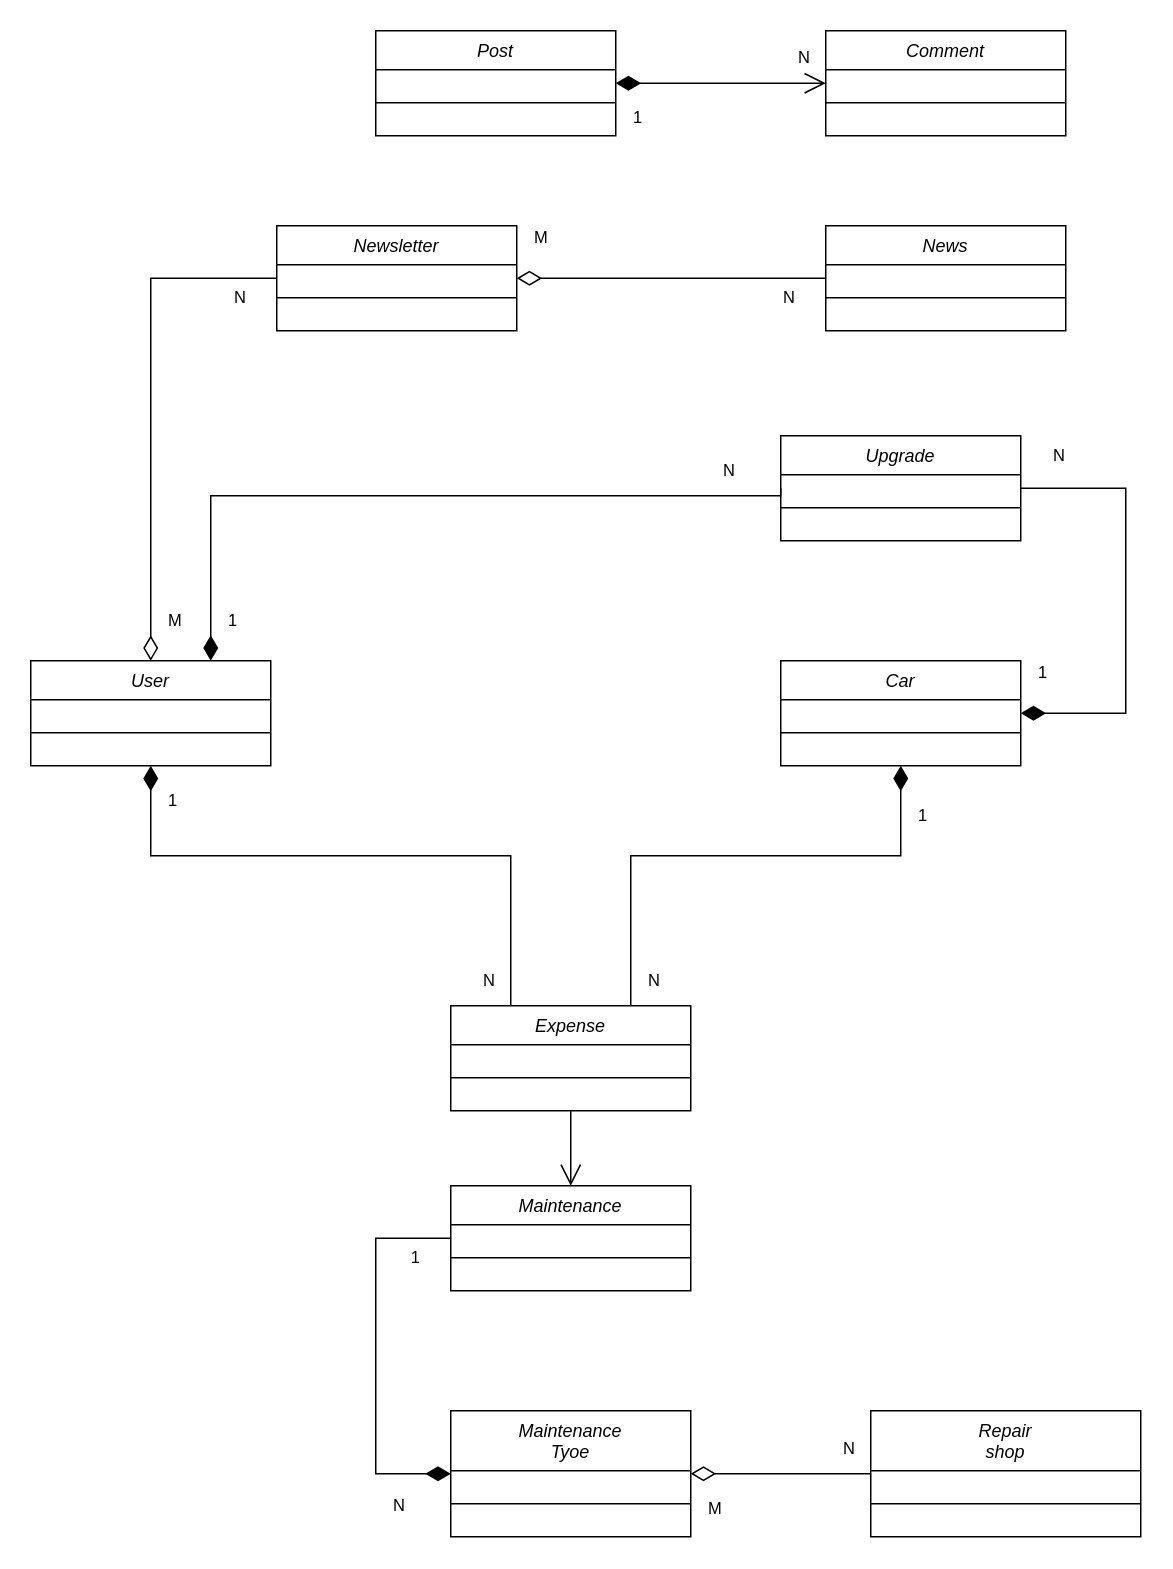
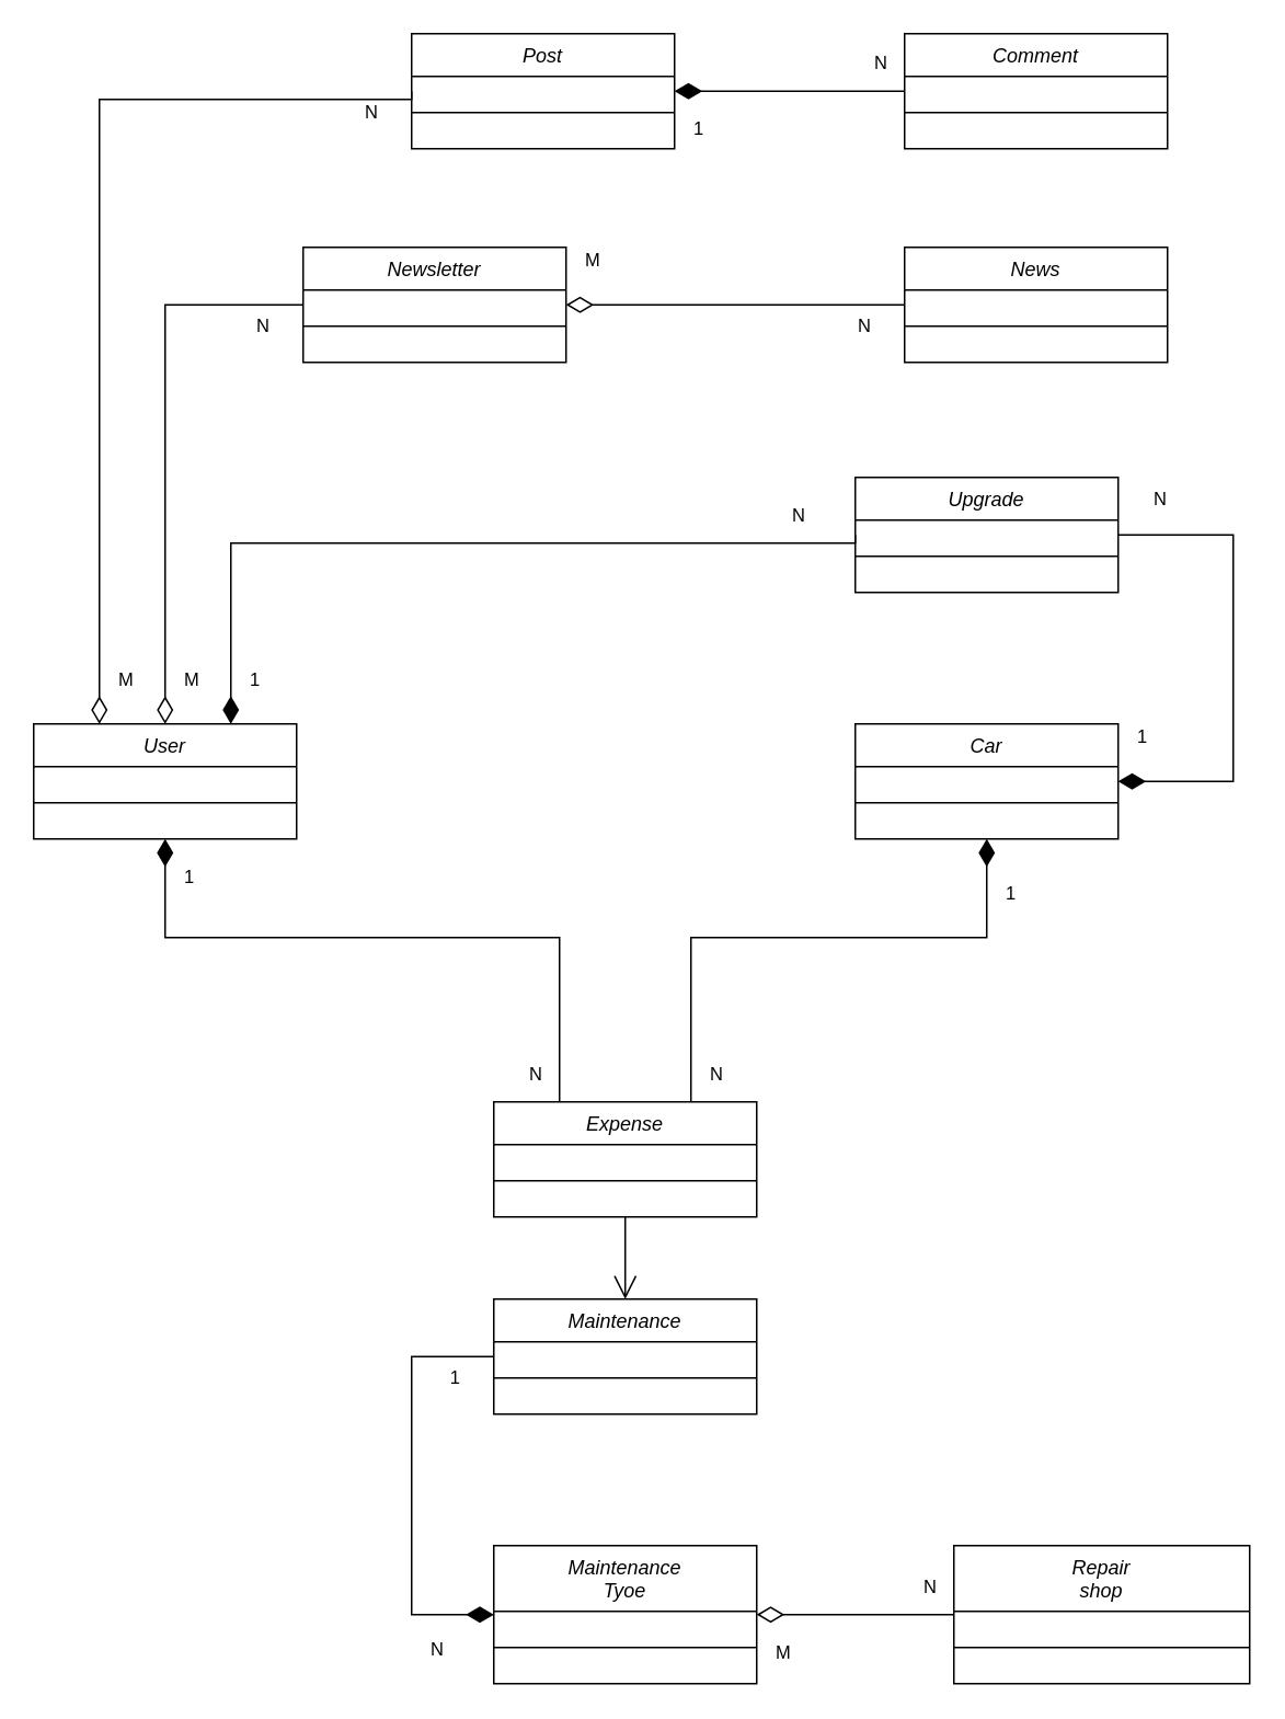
  <mxCell id="0" />
  <mxCell id="1" parent="0" />
  <mxCell id="2" value="User&#10;" style="swimlane;fontStyle=2;align=center;verticalAlign=top;childLayout=stackLayout;horizontal=1;startSize=26;horizontalStack=0;resizeParent=1;resizeLast=0;collapsible=1;marginBottom=0;rounded=0;shadow=0;strokeWidth=1;" parent="1" vertex="1"><mxGeometry x="20" y="440" width="160" height="70" as="geometry"><mxRectangle x="230" y="140" width="160" height="26" as="alternateBounds" /></mxGeometry></mxCell>
  <mxCell id="3" value="" style="line;html=1;strokeWidth=1;align=left;verticalAlign=middle;spacingTop=-1;spacingLeft=3;spacingRight=3;rotatable=0;labelPosition=right;points=[];portConstraint=eastwest;" parent="2" vertex="1"><mxGeometry y="26" width="160" height="44" as="geometry" /></mxCell>
  <mxCell id="4" value="News" style="swimlane;fontStyle=2;align=center;verticalAlign=top;childLayout=stackLayout;horizontal=1;startSize=26;horizontalStack=0;resizeParent=1;resizeLast=0;collapsible=1;marginBottom=0;rounded=0;shadow=0;strokeWidth=1;" vertex="1" parent="1"><mxGeometry x="550" y="150" width="160" height="70" as="geometry"><mxRectangle x="230" y="140" width="160" height="26" as="alternateBounds" /></mxGeometry></mxCell>
  <mxCell id="5" value="" style="line;html=1;strokeWidth=1;align=left;verticalAlign=middle;spacingTop=-1;spacingLeft=3;spacingRight=3;rotatable=0;labelPosition=right;points=[];portConstraint=eastwest;" vertex="1" parent="4"><mxGeometry y="26" width="160" height="44" as="geometry" /></mxCell>
+ <mxCell id="6" value="" style="endArrow=none;html=1;endSize=12;startArrow=diamondThin;startSize=14;startFill=0;edgeStyle=orthogonalEdgeStyle;rounded=0;endFill=0;exitX=0.25;exitY=0;exitDx=0;exitDy=0;entryX=0;entryY=0.5;entryDx=0;entryDy=0;" edge="1" parent="1" source="2" target="9"><mxGeometry relative="1" as="geometry"><mxPoint x="10" y="390" as="sourcePoint" /><mxPoint x="220" y="60" as="targetPoint" /><Array as="points"><mxPoint x="60" y="60" /><mxPoint x="250" y="60" /></Array></mxGeometry></mxCell>
+ <mxCell id="7" value="M" style="edgeLabel;resizable=0;html=1;align=left;verticalAlign=top;" connectable="0" vertex="1" parent="6"><mxGeometry x="-1" relative="1" as="geometry"><mxPoint x="10" y="-40" as="offset" /></mxGeometry></mxCell>
+ <mxCell id="8" value="N" style="edgeLabel;resizable=0;html=1;align=right;verticalAlign=top;" connectable="0" vertex="1" parent="6"><mxGeometry x="1" relative="1" as="geometry"><mxPoint x="-20" as="offset" /></mxGeometry></mxCell>
  <mxCell id="9" value="Post" style="swimlane;fontStyle=2;align=center;verticalAlign=top;childLayout=stackLayout;horizontal=1;startSize=26;horizontalStack=0;resizeParent=1;resizeLast=0;collapsible=1;marginBottom=0;rounded=0;shadow=0;strokeWidth=1;" vertex="1" parent="1"><mxGeometry x="250" y="20" width="160" height="70" as="geometry"><mxRectangle x="230" y="140" width="160" height="26" as="alternateBounds" /></mxGeometry></mxCell>
  <mxCell id="10" value="" style="line;html=1;strokeWidth=1;align=left;verticalAlign=middle;spacingTop=-1;spacingLeft=3;spacingRight=3;rotatable=0;labelPosition=right;points=[];portConstraint=eastwest;" vertex="1" parent="9"><mxGeometry y="26" width="160" height="44" as="geometry" /></mxCell>
  <mxCell id="11" value="Car" style="swimlane;fontStyle=2;align=center;verticalAlign=top;childLayout=stackLayout;horizontal=1;startSize=26;horizontalStack=0;resizeParent=1;resizeLast=0;collapsible=1;marginBottom=0;rounded=0;shadow=0;strokeWidth=1;" vertex="1" parent="1"><mxGeometry x="520" y="440" width="160" height="70" as="geometry"><mxRectangle x="230" y="140" width="160" height="26" as="alternateBounds" /></mxGeometry></mxCell>
  <mxCell id="12" value="" style="line;html=1;strokeWidth=1;align=left;verticalAlign=middle;spacingTop=-1;spacingLeft=3;spacingRight=3;rotatable=0;labelPosition=right;points=[];portConstraint=eastwest;" vertex="1" parent="11"><mxGeometry y="26" width="160" height="44" as="geometry" /></mxCell>
  <mxCell id="13" value="Expense" style="swimlane;fontStyle=2;align=center;verticalAlign=top;childLayout=stackLayout;horizontal=1;startSize=26;horizontalStack=0;resizeParent=1;resizeLast=0;collapsible=1;marginBottom=0;rounded=0;shadow=0;strokeWidth=1;" vertex="1" parent="1"><mxGeometry x="300" y="670" width="160" height="70" as="geometry"><mxRectangle x="230" y="140" width="160" height="26" as="alternateBounds" /></mxGeometry></mxCell>
  <mxCell id="14" value="" style="line;html=1;strokeWidth=1;align=left;verticalAlign=middle;spacingTop=-1;spacingLeft=3;spacingRight=3;rotatable=0;labelPosition=right;points=[];portConstraint=eastwest;" vertex="1" parent="13"><mxGeometry y="26" width="160" height="44" as="geometry" /></mxCell>
  <mxCell id="15" value="" style="endArrow=none;html=1;endSize=12;startArrow=diamondThin;startSize=14;startFill=1;edgeStyle=orthogonalEdgeStyle;rounded=0;endFill=0;entryX=0.25;entryY=0;entryDx=0;entryDy=0;exitX=0.5;exitY=1;exitDx=0;exitDy=0;" edge="1" parent="1" source="2" target="13"><mxGeometry relative="1" as="geometry"><mxPoint x="50" y="460" as="sourcePoint" /><mxPoint x="344" y="573" as="targetPoint" /><Array as="points"><mxPoint x="100" y="570" /><mxPoint x="340" y="570" /></Array></mxGeometry></mxCell>
  <mxCell id="16" value="1" style="edgeLabel;resizable=0;html=1;align=left;verticalAlign=top;" connectable="0" vertex="1" parent="15"><mxGeometry x="-1" relative="1" as="geometry"><mxPoint x="10" y="10" as="offset" /></mxGeometry></mxCell>
  <mxCell id="17" value="N" style="edgeLabel;resizable=0;html=1;align=right;verticalAlign=top;" connectable="0" vertex="1" parent="15"><mxGeometry x="1" relative="1" as="geometry"><mxPoint x="-10" y="-30" as="offset" /></mxGeometry></mxCell>
  <mxCell id="18" value="" style="endArrow=none;html=1;endSize=12;startArrow=diamondThin;startSize=14;startFill=1;edgeStyle=orthogonalEdgeStyle;rounded=0;endFill=0;exitX=0.5;exitY=1;exitDx=0;exitDy=0;entryX=0.75;entryY=0;entryDx=0;entryDy=0;" edge="1" parent="1" source="11" target="13"><mxGeometry relative="1" as="geometry"><mxPoint x="479.94" y="520" as="sourcePoint" /><mxPoint x="300" y="590" as="targetPoint" /><Array as="points"><mxPoint x="520" y="570" /><mxPoint x="290" y="570" /></Array></mxGeometry></mxCell>
  <mxCell id="19" value="1" style="edgeLabel;resizable=0;html=1;align=left;verticalAlign=top;" connectable="0" vertex="1" parent="18"><mxGeometry x="-1" relative="1" as="geometry"><mxPoint x="10" y="20" as="offset" /></mxGeometry></mxCell>
  <mxCell id="20" value="N" style="edgeLabel;resizable=0;html=1;align=right;verticalAlign=top;" connectable="0" vertex="1" parent="18"><mxGeometry x="1" relative="1" as="geometry"><mxPoint x="20" y="-30" as="offset" /></mxGeometry></mxCell>
  <mxCell id="21" value="Maintenance" style="swimlane;fontStyle=2;align=center;verticalAlign=top;childLayout=stackLayout;horizontal=1;startSize=26;horizontalStack=0;resizeParent=1;resizeLast=0;collapsible=1;marginBottom=0;rounded=0;shadow=0;strokeWidth=1;" vertex="1" parent="1"><mxGeometry x="300" y="790" width="160" height="70" as="geometry"><mxRectangle x="230" y="140" width="160" height="26" as="alternateBounds" /></mxGeometry></mxCell>
  <mxCell id="22" value="" style="line;html=1;strokeWidth=1;align=left;verticalAlign=middle;spacingTop=-1;spacingLeft=3;spacingRight=3;rotatable=0;labelPosition=right;points=[];portConstraint=eastwest;" vertex="1" parent="21"><mxGeometry y="26" width="160" height="44" as="geometry" /></mxCell>
  <mxCell id="23" value="" style="endArrow=open;endFill=1;endSize=12;html=1;rounded=0;exitX=0.5;exitY=1;exitDx=0;exitDy=0;entryX=0.5;entryY=0;entryDx=0;entryDy=0;" edge="1" parent="1" source="13" target="21"><mxGeometry width="160" relative="1" as="geometry"><mxPoint x="344" y="740" as="sourcePoint" /><mxPoint x="504" y="740" as="targetPoint" /></mxGeometry></mxCell>
  <mxCell id="24" value="Repair&#10;shop" style="swimlane;fontStyle=2;align=center;verticalAlign=top;childLayout=stackLayout;horizontal=1;startSize=40;horizontalStack=0;resizeParent=1;resizeLast=0;collapsible=1;marginBottom=0;rounded=0;shadow=0;strokeWidth=1;" vertex="1" parent="1"><mxGeometry x="580" y="940" width="180" height="84" as="geometry"><mxRectangle x="230" y="140" width="160" height="26" as="alternateBounds" /></mxGeometry></mxCell>
  <mxCell id="25" value="" style="line;html=1;strokeWidth=1;align=left;verticalAlign=middle;spacingTop=-1;spacingLeft=3;spacingRight=3;rotatable=0;labelPosition=right;points=[];portConstraint=eastwest;" vertex="1" parent="24"><mxGeometry y="40" width="180" height="44" as="geometry" /></mxCell>
  <mxCell id="26" value="Comment" style="swimlane;fontStyle=2;align=center;verticalAlign=top;childLayout=stackLayout;horizontal=1;startSize=26;horizontalStack=0;resizeParent=1;resizeLast=0;collapsible=1;marginBottom=0;rounded=0;shadow=0;strokeWidth=1;" vertex="1" parent="1"><mxGeometry x="550" y="20" width="160" height="70" as="geometry"><mxRectangle x="230" y="140" width="160" height="26" as="alternateBounds" /></mxGeometry></mxCell>
  <mxCell id="27" value="" style="line;html=1;strokeWidth=1;align=left;verticalAlign=middle;spacingTop=-1;spacingLeft=3;spacingRight=3;rotatable=0;labelPosition=right;points=[];portConstraint=eastwest;" vertex="1" parent="26"><mxGeometry y="26" width="160" height="44" as="geometry" /></mxCell>
- <mxCell id="28" value="" style="endArrow=open;html=1;endSize=12;startArrow=diamondThin;startSize=14;startFill=1;edgeStyle=orthogonalEdgeStyle;rounded=0;endFill=0;entryX=0;entryY=0.5;entryDx=0;entryDy=0;exitX=1;exitY=0.5;exitDx=0;exitDy=0;" edge="1" parent="1" source="9" target="26"><mxGeometry relative="1" as="geometry"><mxPoint x="470" y="40" as="sourcePoint" /><mxPoint x="630" y="200" as="targetPoint" /><Array as="points"><mxPoint x="480" y="55" /><mxPoint x="480" y="55" /></Array></mxGeometry></mxCell>
+ <mxCell id="28" value="" style="endArrow=none;html=1;endSize=12;startArrow=diamondThin;startSize=14;startFill=1;edgeStyle=orthogonalEdgeStyle;rounded=0;endFill=0;entryX=0;entryY=0.5;entryDx=0;entryDy=0;exitX=1;exitY=0.5;exitDx=0;exitDy=0;" edge="1" parent="1" source="9" target="26"><mxGeometry relative="1" as="geometry"><mxPoint x="470" y="40" as="sourcePoint" /><mxPoint x="630" y="200" as="targetPoint" /><Array as="points"><mxPoint x="480" y="55" /><mxPoint x="480" y="55" /></Array></mxGeometry></mxCell>
  <mxCell id="29" value="1" style="edgeLabel;resizable=0;html=1;align=left;verticalAlign=top;" connectable="0" vertex="1" parent="28"><mxGeometry x="-1" relative="1" as="geometry"><mxPoint x="10" y="10" as="offset" /></mxGeometry></mxCell>
  <mxCell id="30" value="N" style="edgeLabel;resizable=0;html=1;align=right;verticalAlign=top;" connectable="0" vertex="1" parent="28"><mxGeometry x="1" relative="1" as="geometry"><mxPoint x="-10" y="-30" as="offset" /></mxGeometry></mxCell>
  <mxCell id="31" value="Newsletter" style="swimlane;fontStyle=2;align=center;verticalAlign=top;childLayout=stackLayout;horizontal=1;startSize=26;horizontalStack=0;resizeParent=1;resizeLast=0;collapsible=1;marginBottom=0;rounded=0;shadow=0;strokeWidth=1;" vertex="1" parent="1"><mxGeometry x="184" y="150" width="160" height="70" as="geometry"><mxRectangle x="230" y="140" width="160" height="26" as="alternateBounds" /></mxGeometry></mxCell>
  <mxCell id="32" value="" style="line;html=1;strokeWidth=1;align=left;verticalAlign=middle;spacingTop=-1;spacingLeft=3;spacingRight=3;rotatable=0;labelPosition=right;points=[];portConstraint=eastwest;" vertex="1" parent="31"><mxGeometry y="26" width="160" height="44" as="geometry" /></mxCell>
  <mxCell id="33" value="" style="endArrow=none;html=1;endSize=12;startArrow=diamondThin;startSize=14;startFill=0;edgeStyle=orthogonalEdgeStyle;rounded=0;endFill=0;entryX=0;entryY=0.5;entryDx=0;entryDy=0;exitX=0.5;exitY=0;exitDx=0;exitDy=0;" edge="1" parent="1" source="2" target="31"><mxGeometry relative="1" as="geometry"><mxPoint x="140" y="440" as="sourcePoint" /><mxPoint x="220" y="330" as="targetPoint" /><Array as="points"><mxPoint x="100" y="185" /></Array></mxGeometry></mxCell>
  <mxCell id="34" value="M" style="edgeLabel;resizable=0;html=1;align=left;verticalAlign=top;" connectable="0" vertex="1" parent="33"><mxGeometry x="-1" relative="1" as="geometry"><mxPoint x="10" y="-40" as="offset" /></mxGeometry></mxCell>
  <mxCell id="35" value="N" style="edgeLabel;resizable=0;html=1;align=right;verticalAlign=top;" connectable="0" vertex="1" parent="33"><mxGeometry x="1" relative="1" as="geometry"><mxPoint x="-20" as="offset" /></mxGeometry></mxCell>
  <mxCell id="36" value="" style="endArrow=none;html=1;endSize=12;startArrow=diamondThin;startSize=14;startFill=0;edgeStyle=orthogonalEdgeStyle;rounded=0;endFill=0;exitX=1;exitY=0.5;exitDx=0;exitDy=0;entryX=0;entryY=0.5;entryDx=0;entryDy=0;" edge="1" parent="1" source="31" target="4"><mxGeometry relative="1" as="geometry"><mxPoint x="573" y="492.5" as="sourcePoint" /><mxPoint x="690" y="358" as="targetPoint" /><Array as="points"><mxPoint x="480" y="185" /><mxPoint x="480" y="185" /></Array></mxGeometry></mxCell>
  <mxCell id="37" value="M" style="edgeLabel;resizable=0;html=1;align=left;verticalAlign=top;" connectable="0" vertex="1" parent="36"><mxGeometry x="-1" relative="1" as="geometry"><mxPoint x="10" y="-40" as="offset" /></mxGeometry></mxCell>
  <mxCell id="38" value="N" style="edgeLabel;resizable=0;html=1;align=right;verticalAlign=top;" connectable="0" vertex="1" parent="36"><mxGeometry x="1" relative="1" as="geometry"><mxPoint x="-20" as="offset" /></mxGeometry></mxCell>
  <mxCell id="39" value="Maintenance&#10;Tyoe" style="swimlane;fontStyle=2;align=center;verticalAlign=top;childLayout=stackLayout;horizontal=1;startSize=40;horizontalStack=0;resizeParent=1;resizeLast=0;collapsible=1;marginBottom=0;rounded=0;shadow=0;strokeWidth=1;" vertex="1" parent="1"><mxGeometry x="300" y="940" width="160" height="84" as="geometry"><mxRectangle x="230" y="140" width="160" height="26" as="alternateBounds" /></mxGeometry></mxCell>
  <mxCell id="40" value="" style="line;html=1;strokeWidth=1;align=left;verticalAlign=middle;spacingTop=-1;spacingLeft=3;spacingRight=3;rotatable=0;labelPosition=right;points=[];portConstraint=eastwest;" vertex="1" parent="39"><mxGeometry y="40" width="160" height="44" as="geometry" /></mxCell>
  <mxCell id="41" value="" style="endArrow=none;html=1;endSize=12;startArrow=diamondThin;startSize=14;startFill=1;edgeStyle=orthogonalEdgeStyle;rounded=0;endFill=0;entryX=0;entryY=0.5;entryDx=0;entryDy=0;exitX=0;exitY=0.5;exitDx=0;exitDy=0;" edge="1" parent="1" source="39" target="21"><mxGeometry relative="1" as="geometry"><mxPoint x="280" y="910" as="sourcePoint" /><mxPoint x="184" y="910" as="targetPoint" /><Array as="points"><mxPoint x="250" y="982" /><mxPoint x="250" y="825" /></Array></mxGeometry></mxCell>
  <mxCell id="42" value="N" style="edgeLabel;resizable=0;html=1;align=left;verticalAlign=top;" connectable="0" vertex="1" parent="41"><mxGeometry x="-1" relative="1" as="geometry"><mxPoint x="-40" y="8" as="offset" /></mxGeometry></mxCell>
  <mxCell id="43" value="1" style="edgeLabel;resizable=0;html=1;align=right;verticalAlign=top;" connectable="0" vertex="1" parent="41"><mxGeometry x="1" relative="1" as="geometry"><mxPoint x="-20" as="offset" /></mxGeometry></mxCell>
  <mxCell id="44" value="" style="endArrow=none;html=1;endSize=12;startArrow=diamondThin;startSize=14;startFill=0;edgeStyle=orthogonalEdgeStyle;rounded=0;endFill=0;entryX=0;entryY=0.5;entryDx=0;entryDy=0;exitX=1;exitY=0.5;exitDx=0;exitDy=0;" edge="1" parent="1" source="39" target="24"><mxGeometry relative="1" as="geometry"><mxPoint x="460" y="890" as="sourcePoint" /><mxPoint x="560" y="982" as="targetPoint" /><Array as="points" /></mxGeometry></mxCell>
  <mxCell id="45" value="M" style="edgeLabel;resizable=0;html=1;align=left;verticalAlign=top;" connectable="0" vertex="1" parent="44"><mxGeometry x="-1" relative="1" as="geometry"><mxPoint x="10" y="10" as="offset" /></mxGeometry></mxCell>
  <mxCell id="46" value="N" style="edgeLabel;resizable=0;html=1;align=right;verticalAlign=top;" connectable="0" vertex="1" parent="44"><mxGeometry x="1" relative="1" as="geometry"><mxPoint x="-10" y="-30" as="offset" /></mxGeometry></mxCell>
  <mxCell id="47" value="Upgrade" style="swimlane;fontStyle=2;align=center;verticalAlign=top;childLayout=stackLayout;horizontal=1;startSize=26;horizontalStack=0;resizeParent=1;resizeLast=0;collapsible=1;marginBottom=0;rounded=0;shadow=0;strokeWidth=1;" vertex="1" parent="1"><mxGeometry x="520" y="290" width="160" height="70" as="geometry"><mxRectangle x="230" y="140" width="160" height="26" as="alternateBounds" /></mxGeometry></mxCell>
  <mxCell id="48" value="" style="line;html=1;strokeWidth=1;align=left;verticalAlign=middle;spacingTop=-1;spacingLeft=3;spacingRight=3;rotatable=0;labelPosition=right;points=[];portConstraint=eastwest;" vertex="1" parent="47"><mxGeometry y="26" width="160" height="44" as="geometry" /></mxCell>
  <mxCell id="49" value="" style="endArrow=none;html=1;endSize=12;startArrow=diamondThin;startSize=14;startFill=1;edgeStyle=orthogonalEdgeStyle;rounded=0;endFill=0;exitX=0.75;exitY=0;exitDx=0;exitDy=0;entryX=0;entryY=0.5;entryDx=0;entryDy=0;" edge="1" parent="1" source="2" target="47"><mxGeometry relative="1" as="geometry"><mxPoint x="204" y="340" as="sourcePoint" /><mxPoint x="410" y="340" as="targetPoint" /><Array as="points"><mxPoint x="140" y="330" /><mxPoint x="520" y="330" /></Array></mxGeometry></mxCell>
  <mxCell id="50" value="1" style="edgeLabel;resizable=0;html=1;align=left;verticalAlign=top;" connectable="0" vertex="1" parent="49"><mxGeometry x="-1" relative="1" as="geometry"><mxPoint x="10" y="-40" as="offset" /></mxGeometry></mxCell>
  <mxCell id="51" value="N" style="edgeLabel;resizable=0;html=1;align=right;verticalAlign=top;" connectable="0" vertex="1" parent="49"><mxGeometry x="1" relative="1" as="geometry"><mxPoint x="-30" y="-25" as="offset" /></mxGeometry></mxCell>
  <mxCell id="52" value="" style="endArrow=none;html=1;endSize=12;startArrow=diamondThin;startSize=14;startFill=1;edgeStyle=orthogonalEdgeStyle;rounded=0;endFill=0;entryX=1;entryY=0.5;entryDx=0;entryDy=0;exitX=1;exitY=0.5;exitDx=0;exitDy=0;" edge="1" parent="1" source="11" target="47"><mxGeometry relative="1" as="geometry"><mxPoint x="190" y="485" as="sourcePoint" /><mxPoint x="530" y="485" as="targetPoint" /><Array as="points"><mxPoint x="750" y="475" /><mxPoint x="750" y="325" /></Array></mxGeometry></mxCell>
  <mxCell id="53" value="1" style="edgeLabel;resizable=0;html=1;align=left;verticalAlign=top;" connectable="0" vertex="1" parent="52"><mxGeometry x="-1" relative="1" as="geometry"><mxPoint x="10" y="-40" as="offset" /></mxGeometry></mxCell>
  <mxCell id="54" value="N" style="edgeLabel;resizable=0;html=1;align=right;verticalAlign=top;" connectable="0" vertex="1" parent="52"><mxGeometry x="1" relative="1" as="geometry"><mxPoint x="30" y="-35" as="offset" /></mxGeometry></mxCell>
